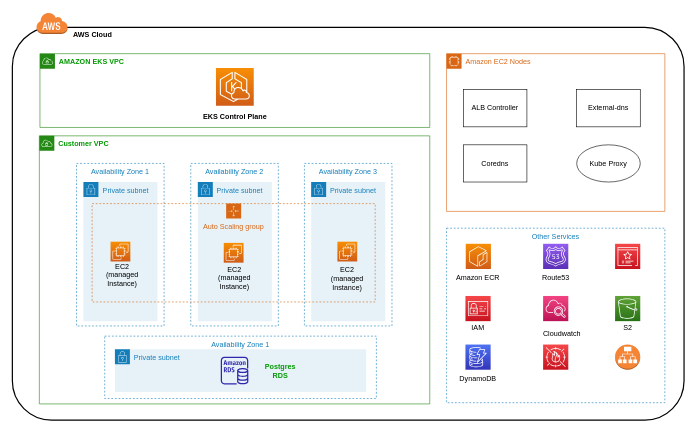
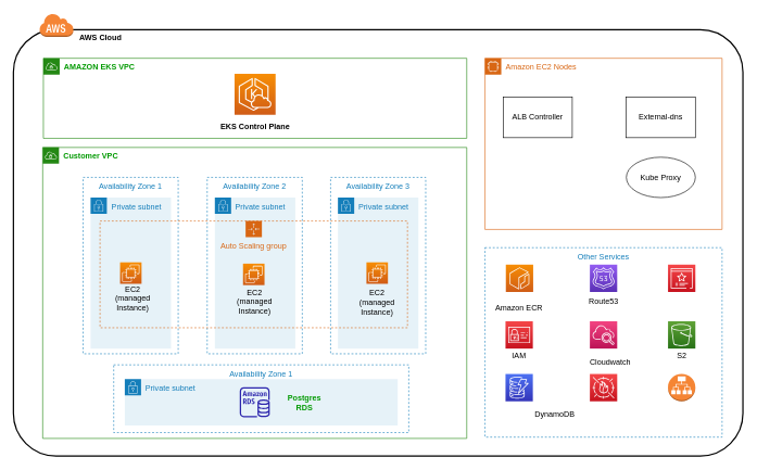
  <mxCell id="0" />
  <mxCell id="1" parent="0" />
  <mxCell id="2" value="" style="rounded=1;arcSize=10;dashed=0;fillColor=none;gradientColor=none;strokeWidth=2;" vertex="1" parent="1"><mxGeometry x="20" y="45" width="1120" height="655" as="geometry" /></mxCell>
  <mxCell id="3" value="" style="dashed=0;html=1;shape=mxgraph.aws3.cloud;fillColor=#F58536;gradientColor=none;dashed=0;" vertex="1" parent="1"><mxGeometry x="60" y="20" width="52" height="36" as="geometry" /></mxCell>
  <mxCell id="4" value="&lt;b&gt;AWS Cloud&lt;/b&gt;" style="text;html=1;strokeColor=none;fillColor=none;align=center;verticalAlign=middle;whiteSpace=wrap;rounded=0;" vertex="1" parent="1"><mxGeometry x="106" y="43" width="96" height="30" as="geometry" /></mxCell>
  <mxCell id="5" value="&lt;font color=&quot;#009900&quot;&gt;&lt;b&gt;AMAZON EKS VPC&lt;/b&gt;&lt;/font&gt;" style="points=[[0,0],[0.25,0],[0.5,0],[0.75,0],[1,0],[1,0.25],[1,0.5],[1,0.75],[1,1],[0.75,1],[0.5,1],[0.25,1],[0,1],[0,0.75],[0,0.5],[0,0.25]];outlineConnect=0;gradientColor=none;html=1;whiteSpace=wrap;fontSize=12;fontStyle=0;container=1;pointerEvents=0;collapsible=0;recursiveResize=0;shape=mxgraph.aws4.group;grIcon=mxgraph.aws4.group_vpc;strokeColor=#248814;fillColor=none;verticalAlign=top;align=left;spacingLeft=30;fontColor=#AAB7B8;dashed=0;" vertex="1" parent="1"><mxGeometry x="66" y="89" width="650" height="123" as="geometry" /></mxCell>
  <mxCell id="6" value="" style="sketch=0;points=[[0,0,0],[0.25,0,0],[0.5,0,0],[0.75,0,0],[1,0,0],[0,1,0],[0.25,1,0],[0.5,1,0],[0.75,1,0],[1,1,0],[0,0.25,0],[0,0.5,0],[0,0.75,0],[1,0.25,0],[1,0.5,0],[1,0.75,0]];outlineConnect=0;fontColor=#232F3E;gradientColor=#F78E04;gradientDirection=north;fillColor=#D05C17;strokeColor=#ffffff;dashed=0;verticalLabelPosition=bottom;verticalAlign=top;align=center;html=1;fontSize=12;fontStyle=0;aspect=fixed;shape=mxgraph.aws4.resourceIcon;resIcon=mxgraph.aws4.eks_cloud;" vertex="1" parent="5"><mxGeometry x="293.5" y="24" width="63" height="63" as="geometry" /></mxCell>
  <mxCell id="7" value="&lt;b&gt;&lt;font&gt;EKS Control Plane&lt;/font&gt;&lt;/b&gt;" style="text;html=1;strokeColor=none;fillColor=none;align=center;verticalAlign=middle;whiteSpace=wrap;rounded=0;fontColor=#000000;" vertex="1" parent="5"><mxGeometry x="262.5" y="91" width="125" height="30" as="geometry" /></mxCell>
  <mxCell id="8" value="&lt;font color=&quot;#009900&quot;&gt;&lt;b&gt;Customer VPC&lt;/b&gt;&lt;/font&gt;" style="points=[[0,0],[0.25,0],[0.5,0],[0.75,0],[1,0],[1,0.25],[1,0.5],[1,0.75],[1,1],[0.75,1],[0.5,1],[0.25,1],[0,1],[0,0.75],[0,0.5],[0,0.25]];outlineConnect=0;gradientColor=none;html=1;whiteSpace=wrap;fontSize=12;fontStyle=0;container=1;pointerEvents=0;collapsible=0;recursiveResize=0;shape=mxgraph.aws4.group;grIcon=mxgraph.aws4.group_vpc;strokeColor=#248814;fillColor=none;verticalAlign=top;align=left;spacingLeft=30;fontColor=#AAB7B8;dashed=0;" vertex="1" parent="1"><mxGeometry x="65" y="226" width="651" height="447" as="geometry" /></mxCell>
  <mxCell id="9" value="Availability Zone 1" style="fillColor=none;strokeColor=#147EBA;dashed=1;verticalAlign=top;fontStyle=0;fontColor=#147EBA;" vertex="1" parent="8"><mxGeometry x="109" y="334" width="453" height="104" as="geometry" /></mxCell>
  <mxCell id="10" value="Private subnet" style="points=[[0,0],[0.25,0],[0.5,0],[0.75,0],[1,0],[1,0.25],[1,0.5],[1,0.75],[1,1],[0.75,1],[0.5,1],[0.25,1],[0,1],[0,0.75],[0,0.5],[0,0.25]];outlineConnect=0;gradientColor=none;html=1;whiteSpace=wrap;fontSize=12;fontStyle=0;container=1;pointerEvents=0;collapsible=0;recursiveResize=0;shape=mxgraph.aws4.group;grIcon=mxgraph.aws4.group_security_group;grStroke=0;strokeColor=#147EBA;fillColor=#E6F2F8;verticalAlign=top;align=left;spacingLeft=30;fontColor=#147EBA;dashed=0;" vertex="1" parent="8"><mxGeometry x="126" y="356" width="419" height="71" as="geometry" /></mxCell>
  <mxCell id="11" value="" style="sketch=0;outlineConnect=0;fontColor=#232F3E;gradientColor=none;fillColor=#2E27AD;strokeColor=none;dashed=0;verticalLabelPosition=bottom;verticalAlign=top;align=center;html=1;fontSize=12;fontStyle=0;aspect=fixed;pointerEvents=1;shape=mxgraph.aws4.rds_instance;" vertex="1" parent="10"><mxGeometry x="176.5" y="12.5" width="46" height="46" as="geometry" /></mxCell>
  <mxCell id="12" value="&lt;b&gt;Postgres RDS&lt;/b&gt;" style="text;html=1;strokeColor=none;fillColor=none;align=center;verticalAlign=middle;whiteSpace=wrap;rounded=0;fontColor=#009900;" vertex="1" parent="10"><mxGeometry x="246" y="20.5" width="60" height="30" as="geometry" /></mxCell>
  <mxCell id="13" value="Availability Zone 1" style="fillColor=none;strokeColor=#147EBA;dashed=1;verticalAlign=top;fontStyle=0;fontColor=#147EBA;" vertex="1" parent="1"><mxGeometry x="127" y="272" width="146" height="271" as="geometry" /></mxCell>
  <mxCell id="14" value="Availability Zone 2" style="fillColor=none;strokeColor=#147EBA;dashed=1;verticalAlign=top;fontStyle=0;fontColor=#147EBA;" vertex="1" parent="1"><mxGeometry x="317.5" y="272" width="146" height="271" as="geometry" /></mxCell>
  <mxCell id="15" value="Availability Zone 3" style="fillColor=none;strokeColor=#147EBA;dashed=1;verticalAlign=top;fontStyle=0;fontColor=#147EBA;" vertex="1" parent="1"><mxGeometry x="507" y="272" width="146" height="271" as="geometry" /></mxCell>
  <mxCell id="16" value="Private subnet" style="points=[[0,0],[0.25,0],[0.5,0],[0.75,0],[1,0],[1,0.25],[1,0.5],[1,0.75],[1,1],[0.75,1],[0.5,1],[0.25,1],[0,1],[0,0.75],[0,0.5],[0,0.25]];outlineConnect=0;gradientColor=none;html=1;whiteSpace=wrap;fontSize=12;fontStyle=0;container=1;pointerEvents=0;collapsible=0;recursiveResize=0;shape=mxgraph.aws4.group;grIcon=mxgraph.aws4.group_security_group;grStroke=0;strokeColor=#147EBA;fillColor=#E6F2F8;verticalAlign=top;align=left;spacingLeft=30;fontColor=#147EBA;dashed=0;" vertex="1" parent="1"><mxGeometry x="138.5" y="303" width="123.5" height="232" as="geometry" /></mxCell>
  <mxCell id="17" value="Private subnet" style="points=[[0,0],[0.25,0],[0.5,0],[0.75,0],[1,0],[1,0.25],[1,0.5],[1,0.75],[1,1],[0.75,1],[0.5,1],[0.25,1],[0,1],[0,0.75],[0,0.5],[0,0.25]];outlineConnect=0;gradientColor=none;html=1;whiteSpace=wrap;fontSize=12;fontStyle=0;container=1;pointerEvents=0;collapsible=0;recursiveResize=0;shape=mxgraph.aws4.group;grIcon=mxgraph.aws4.group_security_group;grStroke=0;strokeColor=#147EBA;fillColor=#E6F2F8;verticalAlign=top;align=left;spacingLeft=30;fontColor=#147EBA;dashed=0;" vertex="1" parent="1"><mxGeometry x="329.25" y="303" width="123.5" height="232" as="geometry" /></mxCell>
  <mxCell id="18" value="Private subnet" style="points=[[0,0],[0.25,0],[0.5,0],[0.75,0],[1,0],[1,0.25],[1,0.5],[1,0.75],[1,1],[0.75,1],[0.5,1],[0.25,1],[0,1],[0,0.75],[0,0.5],[0,0.25]];outlineConnect=0;gradientColor=none;html=1;whiteSpace=wrap;fontSize=12;fontStyle=0;container=1;pointerEvents=0;collapsible=0;recursiveResize=0;shape=mxgraph.aws4.group;grIcon=mxgraph.aws4.group_security_group;grStroke=0;strokeColor=#147EBA;fillColor=#E6F2F8;verticalAlign=top;align=left;spacingLeft=30;fontColor=#147EBA;dashed=0;" vertex="1" parent="1"><mxGeometry x="518.25" y="303" width="123.5" height="232" as="geometry" /></mxCell>
  <mxCell id="19" value="Auto Scaling group" style="points=[[0,0],[0.25,0],[0.5,0],[0.75,0],[1,0],[1,0.25],[1,0.5],[1,0.75],[1,1],[0.75,1],[0.5,1],[0.25,1],[0,1],[0,0.75],[0,0.5],[0,0.25]];outlineConnect=0;gradientColor=none;html=1;whiteSpace=wrap;fontSize=12;fontStyle=0;container=1;pointerEvents=0;collapsible=0;recursiveResize=0;shape=mxgraph.aws4.groupCenter;grIcon=mxgraph.aws4.group_auto_scaling_group;grStroke=1;strokeColor=#D86613;fillColor=none;verticalAlign=top;align=center;fontColor=#D86613;dashed=1;spacingTop=25;" vertex="1" parent="1"><mxGeometry x="153" y="339" width="472" height="164" as="geometry" /></mxCell>
  <mxCell id="20" value="" style="sketch=0;points=[[0,0,0],[0.25,0,0],[0.5,0,0],[0.75,0,0],[1,0,0],[0,1,0],[0.25,1,0],[0.5,1,0],[0.75,1,0],[1,1,0],[0,0.25,0],[0,0.5,0],[0,0.75,0],[1,0.25,0],[1,0.5,0],[1,0.75,0]];outlineConnect=0;fontColor=#232F3E;gradientColor=#F78E04;gradientDirection=north;fillColor=#D05C17;strokeColor=#ffffff;dashed=0;verticalLabelPosition=bottom;verticalAlign=top;align=center;html=1;fontSize=12;fontStyle=0;aspect=fixed;shape=mxgraph.aws4.resourceIcon;resIcon=mxgraph.aws4.ec2;" vertex="1" parent="19"><mxGeometry x="30.75" y="63.5" width="33" height="33" as="geometry" /></mxCell>
  <mxCell id="21" value="" style="sketch=0;points=[[0,0,0],[0.25,0,0],[0.5,0,0],[0.75,0,0],[1,0,0],[0,1,0],[0.25,1,0],[0.5,1,0],[0.75,1,0],[1,1,0],[0,0.25,0],[0,0.5,0],[0,0.75,0],[1,0.25,0],[1,0.5,0],[1,0.75,0]];outlineConnect=0;fontColor=#232F3E;gradientColor=#F78E04;gradientDirection=north;fillColor=#D05C17;strokeColor=#ffffff;dashed=0;verticalLabelPosition=bottom;verticalAlign=top;align=center;html=1;fontSize=12;fontStyle=0;aspect=fixed;shape=mxgraph.aws4.resourceIcon;resIcon=mxgraph.aws4.ec2;" vertex="1" parent="19"><mxGeometry x="219.5" y="65.5" width="33" height="33" as="geometry" /></mxCell>
  <mxCell id="22" value="" style="sketch=0;points=[[0,0,0],[0.25,0,0],[0.5,0,0],[0.75,0,0],[1,0,0],[0,1,0],[0.25,1,0],[0.5,1,0],[0.75,1,0],[1,1,0],[0,0.25,0],[0,0.5,0],[0,0.75,0],[1,0.25,0],[1,0.5,0],[1,0.75,0]];outlineConnect=0;fontColor=#232F3E;gradientColor=#F78E04;gradientDirection=north;fillColor=#D05C17;strokeColor=#ffffff;dashed=0;verticalLabelPosition=bottom;verticalAlign=top;align=center;html=1;fontSize=12;fontStyle=0;aspect=fixed;shape=mxgraph.aws4.resourceIcon;resIcon=mxgraph.aws4.ec2;" vertex="1" parent="19"><mxGeometry x="409" y="63.5" width="33" height="33" as="geometry" /></mxCell>
  <mxCell id="23" value="&lt;font color=&quot;#000000&quot;&gt;EC2 (managed Instance)&lt;/font&gt;" style="text;html=1;strokeColor=none;fillColor=none;align=center;verticalAlign=middle;whiteSpace=wrap;rounded=0;fontColor=#009900;" vertex="1" parent="19"><mxGeometry x="388" y="104" width="75" height="42" as="geometry" /></mxCell>
  <mxCell id="24" value="&lt;font color=&quot;#000000&quot;&gt;EC2 (managed Instance)&lt;/font&gt;" style="text;html=1;strokeColor=none;fillColor=none;align=center;verticalAlign=middle;whiteSpace=wrap;rounded=0;fontColor=#009900;" vertex="1" parent="1"><mxGeometry x="166" y="437" width="75" height="42" as="geometry" /></mxCell>
  <mxCell id="25" value="&lt;font color=&quot;#000000&quot;&gt;EC2 (managed Instance)&lt;/font&gt;" style="text;html=1;strokeColor=none;fillColor=none;align=center;verticalAlign=middle;whiteSpace=wrap;rounded=0;fontColor=#009900;" vertex="1" parent="1"><mxGeometry x="353" y="444" width="75" height="38" as="geometry" /></mxCell>
  <mxCell id="26" value="Amazon EC2 Nodes" style="points=[[0,0],[0.25,0],[0.5,0],[0.75,0],[1,0],[1,0.25],[1,0.5],[1,0.75],[1,1],[0.75,1],[0.5,1],[0.25,1],[0,1],[0,0.75],[0,0.5],[0,0.25]];outlineConnect=0;gradientColor=none;html=1;whiteSpace=wrap;fontSize=12;fontStyle=0;container=1;pointerEvents=0;collapsible=0;recursiveResize=0;shape=mxgraph.aws4.group;grIcon=mxgraph.aws4.group_ec2_instance_contents;strokeColor=#D86613;fillColor=none;verticalAlign=top;align=left;spacingLeft=30;fontColor=#D86613;dashed=0;" vertex="1" parent="1"><mxGeometry x="744" y="89" width="364" height="263" as="geometry" /></mxCell>
- <mxCell id="27" value="Coredns" style="rounded=0;whiteSpace=wrap;html=1;fontColor=#000000;" vertex="1" parent="26"><mxGeometry x="28" y="152" width="106" height="62" as="geometry" /></mxCell>
  <mxCell id="28" value="Kube Proxy" style="ellipse;whiteSpace=wrap;html=1;fontColor=#000000;" vertex="1" parent="26"><mxGeometry x="217" y="152" width="106" height="62" as="geometry" /></mxCell>
  <mxCell id="29" value="ALB Controller" style="rounded=0;whiteSpace=wrap;html=1;fontColor=#000000;" vertex="1" parent="1"><mxGeometry x="772" y="149" width="106" height="62" as="geometry" /></mxCell>
  <mxCell id="30" value="External-dns" style="rounded=0;whiteSpace=wrap;html=1;fontColor=#000000;" vertex="1" parent="1"><mxGeometry x="961" y="149" width="106" height="62" as="geometry" /></mxCell>
  <mxCell id="31" value="Other Services" style="fillColor=none;strokeColor=#147EBA;dashed=1;verticalAlign=top;fontStyle=0;fontColor=#147EBA;" vertex="1" parent="1"><mxGeometry x="744" y="380" width="364" height="291" as="geometry" /></mxCell>
  <mxCell id="32" value="" style="sketch=0;points=[[0,0,0],[0.25,0,0],[0.5,0,0],[0.75,0,0],[1,0,0],[0,1,0],[0.25,1,0],[0.5,1,0],[0.75,1,0],[1,1,0],[0,0.25,0],[0,0.5,0],[0,0.75,0],[1,0.25,0],[1,0.5,0],[1,0.75,0]];outlineConnect=0;fontColor=#232F3E;gradientColor=#F78E04;gradientDirection=north;fillColor=#D05C17;strokeColor=#ffffff;dashed=0;verticalLabelPosition=bottom;verticalAlign=top;align=center;html=1;fontSize=12;fontStyle=0;aspect=fixed;shape=mxgraph.aws4.resourceIcon;resIcon=mxgraph.aws4.ecr;" vertex="1" parent="1"><mxGeometry x="776" y="406" width="42" height="42" as="geometry" /></mxCell>
- <mxCell id="33" value="Amazon ECR" style="text;html=1;strokeColor=none;fillColor=none;align=center;verticalAlign=middle;whiteSpace=wrap;rounded=0;fontColor=#000000;" vertex="1" parent="1"><mxGeometry x="757.25" y="451.5" width="78.5" height="23" as="geometry" /></mxCell>
+ <mxCell id="33" value="Amazon ECR" style="text;html=1;strokeColor=none;fillColor=none;align=center;verticalAlign=middle;whiteSpace=wrap;rounded=0;fontColor=#000000;" vertex="1" parent="1"><mxGeometry x="757.25" y="461.5" width="78.5" height="23" as="geometry" /></mxCell>
  <mxCell id="34" value="" style="sketch=0;points=[[0,0,0],[0.25,0,0],[0.5,0,0],[0.75,0,0],[1,0,0],[0,1,0],[0.25,1,0],[0.5,1,0],[0.75,1,0],[1,1,0],[0,0.25,0],[0,0.5,0],[0,0.75,0],[1,0.25,0],[1,0.5,0],[1,0.75,0]];outlineConnect=0;fontColor=#232F3E;gradientColor=#945DF2;gradientDirection=north;fillColor=#5A30B5;strokeColor=#ffffff;dashed=0;verticalLabelPosition=bottom;verticalAlign=top;align=center;html=1;fontSize=12;fontStyle=0;aspect=fixed;shape=mxgraph.aws4.resourceIcon;resIcon=mxgraph.aws4.route_53;" vertex="1" parent="1"><mxGeometry x="905" y="406" width="42" height="42" as="geometry" /></mxCell>
  <mxCell id="35" value="Route53" style="text;html=1;strokeColor=none;fillColor=none;align=center;verticalAlign=middle;whiteSpace=wrap;rounded=0;fontColor=#000000;" vertex="1" parent="1"><mxGeometry x="886.75" y="451.5" width="78.5" height="23" as="geometry" /></mxCell>
  <mxCell id="36" value="" style="sketch=0;points=[[0,0,0],[0.25,0,0],[0.5,0,0],[0.75,0,0],[1,0,0],[0,1,0],[0.25,1,0],[0.5,1,0],[0.75,1,0],[1,1,0],[0,0.25,0],[0,0.5,0],[0,0.75,0],[1,0.25,0],[1,0.5,0],[1,0.75,0]];outlineConnect=0;fontColor=#232F3E;gradientColor=#F54749;gradientDirection=north;fillColor=#C7131F;strokeColor=#ffffff;dashed=0;verticalLabelPosition=bottom;verticalAlign=top;align=center;html=1;fontSize=12;fontStyle=0;aspect=fixed;shape=mxgraph.aws4.resourceIcon;resIcon=mxgraph.aws4.certificate_manager_3;" vertex="1" parent="1"><mxGeometry x="1025" y="406" width="42" height="42" as="geometry" /></mxCell>
  <mxCell id="37" value="" style="sketch=0;points=[[0,0,0],[0.25,0,0],[0.5,0,0],[0.75,0,0],[1,0,0],[0,1,0],[0.25,1,0],[0.5,1,0],[0.75,1,0],[1,1,0],[0,0.25,0],[0,0.5,0],[0,0.75,0],[1,0.25,0],[1,0.5,0],[1,0.75,0]];outlineConnect=0;fontColor=#232F3E;gradientColor=#F54749;gradientDirection=north;fillColor=#C7131F;strokeColor=#ffffff;dashed=0;verticalLabelPosition=bottom;verticalAlign=top;align=center;html=1;fontSize=12;fontStyle=0;aspect=fixed;shape=mxgraph.aws4.resourceIcon;resIcon=mxgraph.aws4.identity_and_access_management;" vertex="1" parent="1"><mxGeometry x="775.5" y="493" width="42" height="42" as="geometry" /></mxCell>
  <mxCell id="38" value="IAM" style="text;html=1;strokeColor=none;fillColor=none;align=center;verticalAlign=middle;whiteSpace=wrap;rounded=0;fontColor=#000000;" vertex="1" parent="1"><mxGeometry x="757.25" y="535" width="78.5" height="23" as="geometry" /></mxCell>
  <mxCell id="39" value="" style="sketch=0;points=[[0,0,0],[0.25,0,0],[0.5,0,0],[0.75,0,0],[1,0,0],[0,1,0],[0.25,1,0],[0.5,1,0],[0.75,1,0],[1,1,0],[0,0.25,0],[0,0.5,0],[0,0.75,0],[1,0.25,0],[1,0.5,0],[1,0.75,0]];points=[[0,0,0],[0.25,0,0],[0.5,0,0],[0.75,0,0],[1,0,0],[0,1,0],[0.25,1,0],[0.5,1,0],[0.75,1,0],[1,1,0],[0,0.25,0],[0,0.5,0],[0,0.75,0],[1,0.25,0],[1,0.5,0],[1,0.75,0]];outlineConnect=0;fontColor=#232F3E;gradientColor=#F34482;gradientDirection=north;fillColor=#BC1356;strokeColor=#ffffff;dashed=0;verticalLabelPosition=bottom;verticalAlign=top;align=center;html=1;fontSize=12;fontStyle=0;aspect=fixed;shape=mxgraph.aws4.resourceIcon;resIcon=mxgraph.aws4.cloudwatch_2;" vertex="1" parent="1"><mxGeometry x="905" y="493" width="42" height="42" as="geometry" /></mxCell>
  <mxCell id="40" value="Cloudwatch" style="text;html=1;strokeColor=none;fillColor=none;align=center;verticalAlign=middle;whiteSpace=wrap;rounded=0;fontColor=#000000;" vertex="1" parent="1"><mxGeometry x="896.75" y="545" width="78.5" height="23" as="geometry" /></mxCell>
  <mxCell id="41" value="" style="sketch=0;points=[[0,0,0],[0.25,0,0],[0.5,0,0],[0.75,0,0],[1,0,0],[0,1,0],[0.25,1,0],[0.5,1,0],[0.75,1,0],[1,1,0],[0,0.25,0],[0,0.5,0],[0,0.75,0],[1,0.25,0],[1,0.5,0],[1,0.75,0]];outlineConnect=0;fontColor=#232F3E;gradientColor=#60A337;gradientDirection=north;fillColor=#277116;strokeColor=#ffffff;dashed=0;verticalLabelPosition=bottom;verticalAlign=top;align=center;html=1;fontSize=12;fontStyle=0;aspect=fixed;shape=mxgraph.aws4.resourceIcon;resIcon=mxgraph.aws4.s3;" vertex="1" parent="1"><mxGeometry x="1025" y="493" width="42" height="42" as="geometry" /></mxCell>
  <mxCell id="42" value="S2" style="text;html=1;strokeColor=none;fillColor=none;align=center;verticalAlign=middle;whiteSpace=wrap;rounded=0;fontColor=#000000;" vertex="1" parent="1"><mxGeometry x="1006.75" y="535" width="78.5" height="23" as="geometry" /></mxCell>
  <mxCell id="43" value="" style="sketch=0;points=[[0,0,0],[0.25,0,0],[0.5,0,0],[0.75,0,0],[1,0,0],[0,1,0],[0.25,1,0],[0.5,1,0],[0.75,1,0],[1,1,0],[0,0.25,0],[0,0.5,0],[0,0.75,0],[1,0.25,0],[1,0.5,0],[1,0.75,0]];outlineConnect=0;fontColor=#232F3E;gradientColor=#4D72F3;gradientDirection=north;fillColor=#3334B9;strokeColor=#ffffff;dashed=0;verticalLabelPosition=bottom;verticalAlign=top;align=center;html=1;fontSize=12;fontStyle=0;aspect=fixed;shape=mxgraph.aws4.resourceIcon;resIcon=mxgraph.aws4.dynamodb;" vertex="1" parent="1"><mxGeometry x="775.5" y="574" width="42" height="42" as="geometry" /></mxCell>
- <mxCell id="44" value="DynamoDB" style="text;html=1;strokeColor=none;fillColor=none;align=center;verticalAlign=middle;whiteSpace=wrap;rounded=0;fontColor=#000000;" vertex="1" parent="1"><mxGeometry x="757.25" y="619" width="78.5" height="23" as="geometry" /></mxCell>
+ <mxCell id="44" value="DynamoDB" style="text;html=1;strokeColor=none;fillColor=none;align=center;verticalAlign=middle;whiteSpace=wrap;rounded=0;fontColor=#000000;" vertex="1" parent="1"><mxGeometry x="812.25" y="624" width="78.5" height="23" as="geometry" /></mxCell>
  <mxCell id="45" value="" style="sketch=0;points=[[0,0,0],[0.25,0,0],[0.5,0,0],[0.75,0,0],[1,0,0],[0,1,0],[0.25,1,0],[0.5,1,0],[0.75,1,0],[1,1,0],[0,0.25,0],[0,0.5,0],[0,0.75,0],[1,0.25,0],[1,0.5,0],[1,0.75,0]];outlineConnect=0;fontColor=#232F3E;gradientColor=#F54749;gradientDirection=north;fillColor=#C7131F;strokeColor=#ffffff;dashed=0;verticalLabelPosition=bottom;verticalAlign=top;align=center;html=1;fontSize=12;fontStyle=0;aspect=fixed;shape=mxgraph.aws4.resourceIcon;resIcon=mxgraph.aws4.waf;" vertex="1" parent="1"><mxGeometry x="905" y="574" width="42" height="42" as="geometry" /></mxCell>
  <mxCell id="46" value="" style="outlineConnect=0;dashed=0;verticalLabelPosition=bottom;verticalAlign=top;align=center;html=1;shape=mxgraph.aws3.application_load_balancer;fillColor=#F58534;gradientColor=none;fontColor=#000000;" vertex="1" parent="1"><mxGeometry x="1025" y="574" width="42" height="42" as="geometry" /></mxCell>
